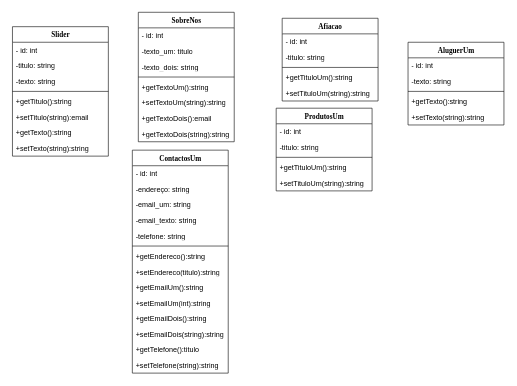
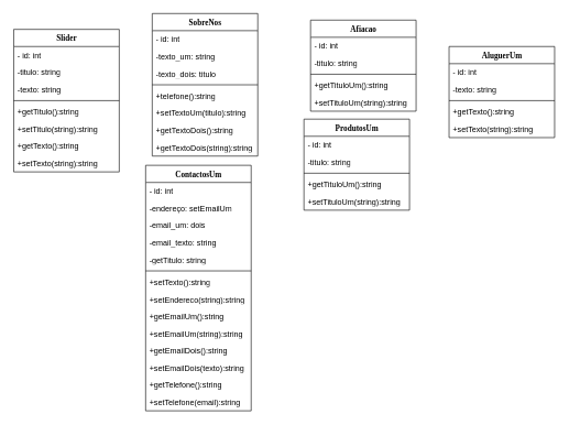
  <mxCell id="0" />
  <mxCell id="1" parent="0" />
  <mxCell id="2" value="SobreNos" style="swimlane;html=1;fontStyle=1;align=center;verticalAlign=top;childLayout=stackLayout;horizontal=1;startSize=26;horizontalStack=0;resizeParent=1;resizeLast=0;collapsible=1;marginBottom=0;swimlaneFillColor=#ffffff;rounded=0;shadow=0;comic=0;labelBackgroundColor=none;strokeWidth=1;fillColor=none;fontFamily=Verdana;fontSize=12" vertex="1" parent="1"><mxGeometry x="230" y="20" width="160" height="216" as="geometry" /></mxCell>
  <mxCell id="3" value="- id: int" style="text;html=1;strokeColor=none;fillColor=none;align=left;verticalAlign=top;spacingLeft=4;spacingRight=4;whiteSpace=wrap;overflow=hidden;rotatable=0;points=[[0,0.5],[1,0.5]];portConstraint=eastwest;" vertex="1" parent="2"><mxGeometry y="26" width="160" height="26" as="geometry" /></mxCell>
- <mxCell id="4" value="-texto_um: titulo" style="text;html=1;strokeColor=none;fillColor=none;align=left;verticalAlign=top;spacingLeft=4;spacingRight=4;whiteSpace=wrap;overflow=hidden;rotatable=0;points=[[0,0.5],[1,0.5]];portConstraint=eastwest;" vertex="1" parent="2"><mxGeometry y="52" width="160" height="26" as="geometry" /></mxCell>
- <mxCell id="5" value="-texto_dois: string" style="text;html=1;strokeColor=none;fillColor=none;align=left;verticalAlign=top;spacingLeft=4;spacingRight=4;whiteSpace=wrap;overflow=hidden;rotatable=0;points=[[0,0.5],[1,0.5]];portConstraint=eastwest;" vertex="1" parent="2"><mxGeometry y="78" width="160" height="26" as="geometry" /></mxCell>
+ <mxCell id="4" value="-texto_um: string" style="text;html=1;strokeColor=none;fillColor=none;align=left;verticalAlign=top;spacingLeft=4;spacingRight=4;whiteSpace=wrap;overflow=hidden;rotatable=0;points=[[0,0.5],[1,0.5]];portConstraint=eastwest;" vertex="1" parent="2"><mxGeometry y="52" width="160" height="26" as="geometry" /></mxCell>
+ <mxCell id="5" value="-texto_dois: titulo" style="text;html=1;strokeColor=none;fillColor=none;align=left;verticalAlign=top;spacingLeft=4;spacingRight=4;whiteSpace=wrap;overflow=hidden;rotatable=0;points=[[0,0.5],[1,0.5]];portConstraint=eastwest;" vertex="1" parent="2"><mxGeometry y="78" width="160" height="26" as="geometry" /></mxCell>
  <mxCell id="6" value="" style="line;html=1;strokeWidth=1;fillColor=none;align=left;verticalAlign=middle;spacingTop=-1;spacingLeft=3;spacingRight=3;rotatable=0;labelPosition=right;points=[];portConstraint=eastwest;" vertex="1" parent="2"><mxGeometry y="104" width="160" height="8" as="geometry" /></mxCell>
- <mxCell id="7" value="+getTextoUm():string" style="text;html=1;strokeColor=none;fillColor=none;align=left;verticalAlign=top;spacingLeft=4;spacingRight=4;whiteSpace=wrap;overflow=hidden;rotatable=0;points=[[0,0.5],[1,0.5]];portConstraint=eastwest;" vertex="1" parent="2"><mxGeometry y="112" width="160" height="26" as="geometry" /></mxCell>
- <mxCell id="8" value="+setTextoUm(string):string" style="text;html=1;strokeColor=none;fillColor=none;align=left;verticalAlign=top;spacingLeft=4;spacingRight=4;whiteSpace=wrap;overflow=hidden;rotatable=0;points=[[0,0.5],[1,0.5]];portConstraint=eastwest;" vertex="1" parent="2"><mxGeometry y="138" width="160" height="26" as="geometry" /></mxCell>
- <mxCell id="9" value="+getTextoDois():email" style="text;html=1;strokeColor=none;fillColor=none;align=left;verticalAlign=top;spacingLeft=4;spacingRight=4;whiteSpace=wrap;overflow=hidden;rotatable=0;points=[[0,0.5],[1,0.5]];portConstraint=eastwest;" vertex="1" parent="2"><mxGeometry y="164" width="160" height="26" as="geometry" /></mxCell>
+ <mxCell id="7" value="+telefone():string" style="text;html=1;strokeColor=none;fillColor=none;align=left;verticalAlign=top;spacingLeft=4;spacingRight=4;whiteSpace=wrap;overflow=hidden;rotatable=0;points=[[0,0.5],[1,0.5]];portConstraint=eastwest;" vertex="1" parent="2"><mxGeometry y="112" width="160" height="26" as="geometry" /></mxCell>
+ <mxCell id="8" value="+setTextoUm(titulo):string" style="text;html=1;strokeColor=none;fillColor=none;align=left;verticalAlign=top;spacingLeft=4;spacingRight=4;whiteSpace=wrap;overflow=hidden;rotatable=0;points=[[0,0.5],[1,0.5]];portConstraint=eastwest;" vertex="1" parent="2"><mxGeometry y="138" width="160" height="26" as="geometry" /></mxCell>
+ <mxCell id="9" value="+getTextoDois():string" style="text;html=1;strokeColor=none;fillColor=none;align=left;verticalAlign=top;spacingLeft=4;spacingRight=4;whiteSpace=wrap;overflow=hidden;rotatable=0;points=[[0,0.5],[1,0.5]];portConstraint=eastwest;" vertex="1" parent="2"><mxGeometry y="164" width="160" height="26" as="geometry" /></mxCell>
  <mxCell id="10" value="+getTextoDois(string):string" style="text;html=1;strokeColor=none;fillColor=none;align=left;verticalAlign=top;spacingLeft=4;spacingRight=4;whiteSpace=wrap;overflow=hidden;rotatable=0;points=[[0,0.5],[1,0.5]];portConstraint=eastwest;" vertex="1" parent="2"><mxGeometry y="190" width="160" height="26" as="geometry" /></mxCell>
  <mxCell id="11" value="Afiacao" style="swimlane;html=1;fontStyle=1;align=center;verticalAlign=top;childLayout=stackLayout;horizontal=1;startSize=26;horizontalStack=0;resizeParent=1;resizeLast=0;collapsible=1;marginBottom=0;swimlaneFillColor=#ffffff;rounded=0;shadow=0;comic=0;labelBackgroundColor=none;strokeWidth=1;fillColor=none;fontFamily=Verdana;fontSize=12" vertex="1" parent="1"><mxGeometry x="470" y="30" width="160" height="138" as="geometry" /></mxCell>
  <mxCell id="12" value="- id: int" style="text;html=1;strokeColor=none;fillColor=none;align=left;verticalAlign=top;spacingLeft=4;spacingRight=4;whiteSpace=wrap;overflow=hidden;rotatable=0;points=[[0,0.5],[1,0.5]];portConstraint=eastwest;" vertex="1" parent="11"><mxGeometry y="26" width="160" height="26" as="geometry" /></mxCell>
  <mxCell id="13" value="-titulo: string" style="text;html=1;strokeColor=none;fillColor=none;align=left;verticalAlign=top;spacingLeft=4;spacingRight=4;whiteSpace=wrap;overflow=hidden;rotatable=0;points=[[0,0.5],[1,0.5]];portConstraint=eastwest;" vertex="1" parent="11"><mxGeometry y="52" width="160" height="26" as="geometry" /></mxCell>
  <mxCell id="14" value="" style="line;html=1;strokeWidth=1;fillColor=none;align=left;verticalAlign=middle;spacingTop=-1;spacingLeft=3;spacingRight=3;rotatable=0;labelPosition=right;points=[];portConstraint=eastwest;" vertex="1" parent="11"><mxGeometry y="78" width="160" height="8" as="geometry" /></mxCell>
  <mxCell id="15" value="+getTituloUm():string" style="text;html=1;strokeColor=none;fillColor=none;align=left;verticalAlign=top;spacingLeft=4;spacingRight=4;whiteSpace=wrap;overflow=hidden;rotatable=0;points=[[0,0.5],[1,0.5]];portConstraint=eastwest;" vertex="1" parent="11"><mxGeometry y="86" width="160" height="26" as="geometry" /></mxCell>
  <mxCell id="16" value="+setTituloUm(string):string" style="text;html=1;strokeColor=none;fillColor=none;align=left;verticalAlign=top;spacingLeft=4;spacingRight=4;whiteSpace=wrap;overflow=hidden;rotatable=0;points=[[0,0.5],[1,0.5]];portConstraint=eastwest;" vertex="1" parent="11"><mxGeometry y="112" width="160" height="26" as="geometry" /></mxCell>
  <mxCell id="17" value="Slider" style="swimlane;html=1;fontStyle=1;align=center;verticalAlign=top;childLayout=stackLayout;horizontal=1;startSize=26;horizontalStack=0;resizeParent=1;resizeLast=0;collapsible=1;marginBottom=0;swimlaneFillColor=#ffffff;rounded=0;shadow=0;comic=0;labelBackgroundColor=none;strokeWidth=1;fillColor=none;fontFamily=Verdana;fontSize=12" parent="1" vertex="1"><mxGeometry x="20" y="44" width="160" height="216" as="geometry" /></mxCell>
  <mxCell id="18" value="- id: int" style="text;html=1;strokeColor=none;fillColor=none;align=left;verticalAlign=top;spacingLeft=4;spacingRight=4;whiteSpace=wrap;overflow=hidden;rotatable=0;points=[[0,0.5],[1,0.5]];portConstraint=eastwest;" parent="17" vertex="1"><mxGeometry y="26" width="160" height="26" as="geometry" /></mxCell>
  <mxCell id="19" value="-titulo: string" style="text;html=1;strokeColor=none;fillColor=none;align=left;verticalAlign=top;spacingLeft=4;spacingRight=4;whiteSpace=wrap;overflow=hidden;rotatable=0;points=[[0,0.5],[1,0.5]];portConstraint=eastwest;" vertex="1" parent="17"><mxGeometry y="52" width="160" height="26" as="geometry" /></mxCell>
  <mxCell id="20" value="-texto: string" style="text;html=1;strokeColor=none;fillColor=none;align=left;verticalAlign=top;spacingLeft=4;spacingRight=4;whiteSpace=wrap;overflow=hidden;rotatable=0;points=[[0,0.5],[1,0.5]];portConstraint=eastwest;" parent="17" vertex="1"><mxGeometry y="78" width="160" height="26" as="geometry" /></mxCell>
  <mxCell id="21" value="" style="line;html=1;strokeWidth=1;fillColor=none;align=left;verticalAlign=middle;spacingTop=-1;spacingLeft=3;spacingRight=3;rotatable=0;labelPosition=right;points=[];portConstraint=eastwest;" parent="17" vertex="1"><mxGeometry y="104" width="160" height="8" as="geometry" /></mxCell>
  <mxCell id="22" value="+getTitulo():string" style="text;html=1;strokeColor=none;fillColor=none;align=left;verticalAlign=top;spacingLeft=4;spacingRight=4;whiteSpace=wrap;overflow=hidden;rotatable=0;points=[[0,0.5],[1,0.5]];portConstraint=eastwest;" vertex="1" parent="17"><mxGeometry y="112" width="160" height="26" as="geometry" /></mxCell>
- <mxCell id="23" value="+setTitulo(string):email" style="text;html=1;strokeColor=none;fillColor=none;align=left;verticalAlign=top;spacingLeft=4;spacingRight=4;whiteSpace=wrap;overflow=hidden;rotatable=0;points=[[0,0.5],[1,0.5]];portConstraint=eastwest;" vertex="1" parent="17"><mxGeometry y="138" width="160" height="26" as="geometry" /></mxCell>
+ <mxCell id="23" value="+setTitulo(string):string" style="text;html=1;strokeColor=none;fillColor=none;align=left;verticalAlign=top;spacingLeft=4;spacingRight=4;whiteSpace=wrap;overflow=hidden;rotatable=0;points=[[0,0.5],[1,0.5]];portConstraint=eastwest;" vertex="1" parent="17"><mxGeometry y="138" width="160" height="26" as="geometry" /></mxCell>
  <mxCell id="24" value="+getTexto():string" style="text;html=1;strokeColor=none;fillColor=none;align=left;verticalAlign=top;spacingLeft=4;spacingRight=4;whiteSpace=wrap;overflow=hidden;rotatable=0;points=[[0,0.5],[1,0.5]];portConstraint=eastwest;" vertex="1" parent="17"><mxGeometry y="164" width="160" height="26" as="geometry" /></mxCell>
  <mxCell id="25" value="+setTexto(string):string" style="text;html=1;strokeColor=none;fillColor=none;align=left;verticalAlign=top;spacingLeft=4;spacingRight=4;whiteSpace=wrap;overflow=hidden;rotatable=0;points=[[0,0.5],[1,0.5]];portConstraint=eastwest;" parent="17" vertex="1"><mxGeometry y="190" width="160" height="26" as="geometry" /></mxCell>
  <mxCell id="26" value="ProdutosUm" style="swimlane;html=1;fontStyle=1;align=center;verticalAlign=top;childLayout=stackLayout;horizontal=1;startSize=26;horizontalStack=0;resizeParent=1;resizeLast=0;collapsible=1;marginBottom=0;swimlaneFillColor=#ffffff;rounded=0;shadow=0;comic=0;labelBackgroundColor=none;strokeWidth=1;fillColor=none;fontFamily=Verdana;fontSize=12" vertex="1" parent="1"><mxGeometry x="460" y="180" width="160" height="138" as="geometry" /></mxCell>
  <mxCell id="27" value="- id: int" style="text;html=1;strokeColor=none;fillColor=none;align=left;verticalAlign=top;spacingLeft=4;spacingRight=4;whiteSpace=wrap;overflow=hidden;rotatable=0;points=[[0,0.5],[1,0.5]];portConstraint=eastwest;" vertex="1" parent="26"><mxGeometry y="26" width="160" height="26" as="geometry" /></mxCell>
  <mxCell id="28" value="-titulo: string" style="text;html=1;strokeColor=none;fillColor=none;align=left;verticalAlign=top;spacingLeft=4;spacingRight=4;whiteSpace=wrap;overflow=hidden;rotatable=0;points=[[0,0.5],[1,0.5]];portConstraint=eastwest;" vertex="1" parent="26"><mxGeometry y="52" width="160" height="26" as="geometry" /></mxCell>
  <mxCell id="29" value="" style="line;html=1;strokeWidth=1;fillColor=none;align=left;verticalAlign=middle;spacingTop=-1;spacingLeft=3;spacingRight=3;rotatable=0;labelPosition=right;points=[];portConstraint=eastwest;" vertex="1" parent="26"><mxGeometry y="78" width="160" height="8" as="geometry" /></mxCell>
  <mxCell id="30" value="+getTituloUm():string" style="text;html=1;strokeColor=none;fillColor=none;align=left;verticalAlign=top;spacingLeft=4;spacingRight=4;whiteSpace=wrap;overflow=hidden;rotatable=0;points=[[0,0.5],[1,0.5]];portConstraint=eastwest;" vertex="1" parent="26"><mxGeometry y="86" width="160" height="26" as="geometry" /></mxCell>
  <mxCell id="31" value="+setTituloUm(string):string" style="text;html=1;strokeColor=none;fillColor=none;align=left;verticalAlign=top;spacingLeft=4;spacingRight=4;whiteSpace=wrap;overflow=hidden;rotatable=0;points=[[0,0.5],[1,0.5]];portConstraint=eastwest;" vertex="1" parent="26"><mxGeometry y="112" width="160" height="26" as="geometry" /></mxCell>
  <mxCell id="32" value="ContactosUm&lt;br&gt;" style="swimlane;html=1;fontStyle=1;align=center;verticalAlign=top;childLayout=stackLayout;horizontal=1;startSize=26;horizontalStack=0;resizeParent=1;resizeLast=0;collapsible=1;marginBottom=0;swimlaneFillColor=#ffffff;rounded=0;shadow=0;comic=0;labelBackgroundColor=none;strokeWidth=1;fillColor=none;fontFamily=Verdana;fontSize=12" vertex="1" parent="1"><mxGeometry x="220" y="250" width="160" height="372" as="geometry" /></mxCell>
  <mxCell id="33" value="- id: int" style="text;html=1;strokeColor=none;fillColor=none;align=left;verticalAlign=top;spacingLeft=4;spacingRight=4;whiteSpace=wrap;overflow=hidden;rotatable=0;points=[[0,0.5],[1,0.5]];portConstraint=eastwest;" vertex="1" parent="32"><mxGeometry y="26" width="160" height="26" as="geometry" /></mxCell>
- <mxCell id="34" value="-endereço: string" style="text;html=1;strokeColor=none;fillColor=none;align=left;verticalAlign=top;spacingLeft=4;spacingRight=4;whiteSpace=wrap;overflow=hidden;rotatable=0;points=[[0,0.5],[1,0.5]];portConstraint=eastwest;" vertex="1" parent="32"><mxGeometry y="52" width="160" height="26" as="geometry" /></mxCell>
- <mxCell id="35" value="-email_um: string" style="text;html=1;strokeColor=none;fillColor=none;align=left;verticalAlign=top;spacingLeft=4;spacingRight=4;whiteSpace=wrap;overflow=hidden;rotatable=0;points=[[0,0.5],[1,0.5]];portConstraint=eastwest;" vertex="1" parent="32"><mxGeometry y="78" width="160" height="26" as="geometry" /></mxCell>
+ <mxCell id="34" value="-endereço: setEmailUm" style="text;html=1;strokeColor=none;fillColor=none;align=left;verticalAlign=top;spacingLeft=4;spacingRight=4;whiteSpace=wrap;overflow=hidden;rotatable=0;points=[[0,0.5],[1,0.5]];portConstraint=eastwest;" vertex="1" parent="32"><mxGeometry y="52" width="160" height="26" as="geometry" /></mxCell>
+ <mxCell id="35" value="-email_um: dois" style="text;html=1;strokeColor=none;fillColor=none;align=left;verticalAlign=top;spacingLeft=4;spacingRight=4;whiteSpace=wrap;overflow=hidden;rotatable=0;points=[[0,0.5],[1,0.5]];portConstraint=eastwest;" vertex="1" parent="32"><mxGeometry y="78" width="160" height="26" as="geometry" /></mxCell>
  <mxCell id="36" value="-email_texto: string" style="text;html=1;strokeColor=none;fillColor=none;align=left;verticalAlign=top;spacingLeft=4;spacingRight=4;whiteSpace=wrap;overflow=hidden;rotatable=0;points=[[0,0.5],[1,0.5]];portConstraint=eastwest;" vertex="1" parent="32"><mxGeometry y="104" width="160" height="26" as="geometry" /></mxCell>
- <mxCell id="37" value="-telefone: string" style="text;html=1;strokeColor=none;fillColor=none;align=left;verticalAlign=top;spacingLeft=4;spacingRight=4;whiteSpace=wrap;overflow=hidden;rotatable=0;points=[[0,0.5],[1,0.5]];portConstraint=eastwest;" vertex="1" parent="32"><mxGeometry y="130" width="160" height="26" as="geometry" /></mxCell>
+ <mxCell id="37" value="-getTitulo: string" style="text;html=1;strokeColor=none;fillColor=none;align=left;verticalAlign=top;spacingLeft=4;spacingRight=4;whiteSpace=wrap;overflow=hidden;rotatable=0;points=[[0,0.5],[1,0.5]];portConstraint=eastwest;" vertex="1" parent="32"><mxGeometry y="130" width="160" height="26" as="geometry" /></mxCell>
  <mxCell id="38" value="" style="line;html=1;strokeWidth=1;fillColor=none;align=left;verticalAlign=middle;spacingTop=-1;spacingLeft=3;spacingRight=3;rotatable=0;labelPosition=right;points=[];portConstraint=eastwest;" vertex="1" parent="32"><mxGeometry y="156" width="160" height="8" as="geometry" /></mxCell>
- <mxCell id="39" value="+getEndereco():string" style="text;html=1;strokeColor=none;fillColor=none;align=left;verticalAlign=top;spacingLeft=4;spacingRight=4;whiteSpace=wrap;overflow=hidden;rotatable=0;points=[[0,0.5],[1,0.5]];portConstraint=eastwest;" vertex="1" parent="32"><mxGeometry y="164" width="160" height="26" as="geometry" /></mxCell>
- <mxCell id="40" value="+setEndereco(titulo):string" style="text;html=1;strokeColor=none;fillColor=none;align=left;verticalAlign=top;spacingLeft=4;spacingRight=4;whiteSpace=wrap;overflow=hidden;rotatable=0;points=[[0,0.5],[1,0.5]];portConstraint=eastwest;" vertex="1" parent="32"><mxGeometry y="190" width="160" height="26" as="geometry" /></mxCell>
+ <mxCell id="39" value="+setTexto():string" style="text;html=1;strokeColor=none;fillColor=none;align=left;verticalAlign=top;spacingLeft=4;spacingRight=4;whiteSpace=wrap;overflow=hidden;rotatable=0;points=[[0,0.5],[1,0.5]];portConstraint=eastwest;" vertex="1" parent="32"><mxGeometry y="164" width="160" height="26" as="geometry" /></mxCell>
+ <mxCell id="40" value="+setEndereco(string):string" style="text;html=1;strokeColor=none;fillColor=none;align=left;verticalAlign=top;spacingLeft=4;spacingRight=4;whiteSpace=wrap;overflow=hidden;rotatable=0;points=[[0,0.5],[1,0.5]];portConstraint=eastwest;" vertex="1" parent="32"><mxGeometry y="190" width="160" height="26" as="geometry" /></mxCell>
  <mxCell id="41" value="+getEmailUm():string" style="text;html=1;strokeColor=none;fillColor=none;align=left;verticalAlign=top;spacingLeft=4;spacingRight=4;whiteSpace=wrap;overflow=hidden;rotatable=0;points=[[0,0.5],[1,0.5]];portConstraint=eastwest;" vertex="1" parent="32"><mxGeometry y="216" width="160" height="26" as="geometry" /></mxCell>
- <mxCell id="42" value="+setEmailUm(int):string" style="text;html=1;strokeColor=none;fillColor=none;align=left;verticalAlign=top;spacingLeft=4;spacingRight=4;whiteSpace=wrap;overflow=hidden;rotatable=0;points=[[0,0.5],[1,0.5]];portConstraint=eastwest;" vertex="1" parent="32"><mxGeometry y="242" width="160" height="26" as="geometry" /></mxCell>
+ <mxCell id="42" value="+setEmailUm(string):string" style="text;html=1;strokeColor=none;fillColor=none;align=left;verticalAlign=top;spacingLeft=4;spacingRight=4;whiteSpace=wrap;overflow=hidden;rotatable=0;points=[[0,0.5],[1,0.5]];portConstraint=eastwest;" vertex="1" parent="32"><mxGeometry y="242" width="160" height="26" as="geometry" /></mxCell>
  <mxCell id="43" value="+getEmailDois():string" style="text;html=1;strokeColor=none;fillColor=none;align=left;verticalAlign=top;spacingLeft=4;spacingRight=4;whiteSpace=wrap;overflow=hidden;rotatable=0;points=[[0,0.5],[1,0.5]];portConstraint=eastwest;" vertex="1" parent="32"><mxGeometry y="268" width="160" height="26" as="geometry" /></mxCell>
- <mxCell id="44" value="+setEmailDois(string):string" style="text;html=1;strokeColor=none;fillColor=none;align=left;verticalAlign=top;spacingLeft=4;spacingRight=4;whiteSpace=wrap;overflow=hidden;rotatable=0;points=[[0,0.5],[1,0.5]];portConstraint=eastwest;" vertex="1" parent="32"><mxGeometry y="294" width="160" height="26" as="geometry" /></mxCell>
- <mxCell id="45" value="+getTelefone():titulo" style="text;html=1;strokeColor=none;fillColor=none;align=left;verticalAlign=top;spacingLeft=4;spacingRight=4;whiteSpace=wrap;overflow=hidden;rotatable=0;points=[[0,0.5],[1,0.5]];portConstraint=eastwest;" vertex="1" parent="32"><mxGeometry y="320" width="160" height="26" as="geometry" /></mxCell>
- <mxCell id="46" value="+setTelefone(string):string" style="text;html=1;strokeColor=none;fillColor=none;align=left;verticalAlign=top;spacingLeft=4;spacingRight=4;whiteSpace=wrap;overflow=hidden;rotatable=0;points=[[0,0.5],[1,0.5]];portConstraint=eastwest;" vertex="1" parent="32"><mxGeometry y="346" width="160" height="26" as="geometry" /></mxCell>
+ <mxCell id="44" value="+setEmailDois(texto):string" style="text;html=1;strokeColor=none;fillColor=none;align=left;verticalAlign=top;spacingLeft=4;spacingRight=4;whiteSpace=wrap;overflow=hidden;rotatable=0;points=[[0,0.5],[1,0.5]];portConstraint=eastwest;" vertex="1" parent="32"><mxGeometry y="294" width="160" height="26" as="geometry" /></mxCell>
+ <mxCell id="45" value="+getTelefone():string" style="text;html=1;strokeColor=none;fillColor=none;align=left;verticalAlign=top;spacingLeft=4;spacingRight=4;whiteSpace=wrap;overflow=hidden;rotatable=0;points=[[0,0.5],[1,0.5]];portConstraint=eastwest;" vertex="1" parent="32"><mxGeometry y="320" width="160" height="26" as="geometry" /></mxCell>
+ <mxCell id="46" value="+setTelefone(email):string" style="text;html=1;strokeColor=none;fillColor=none;align=left;verticalAlign=top;spacingLeft=4;spacingRight=4;whiteSpace=wrap;overflow=hidden;rotatable=0;points=[[0,0.5],[1,0.5]];portConstraint=eastwest;" vertex="1" parent="32"><mxGeometry y="346" width="160" height="26" as="geometry" /></mxCell>
  <mxCell id="47" value="AluguerUm&lt;br&gt;" style="swimlane;html=1;fontStyle=1;align=center;verticalAlign=top;childLayout=stackLayout;horizontal=1;startSize=26;horizontalStack=0;resizeParent=1;resizeLast=0;collapsible=1;marginBottom=0;swimlaneFillColor=#ffffff;rounded=0;shadow=0;comic=0;labelBackgroundColor=none;strokeWidth=1;fillColor=none;fontFamily=Verdana;fontSize=12" vertex="1" parent="1"><mxGeometry x="680" y="70" width="160" height="138" as="geometry" /></mxCell>
  <mxCell id="48" value="- id: int" style="text;html=1;strokeColor=none;fillColor=none;align=left;verticalAlign=top;spacingLeft=4;spacingRight=4;whiteSpace=wrap;overflow=hidden;rotatable=0;points=[[0,0.5],[1,0.5]];portConstraint=eastwest;" vertex="1" parent="47"><mxGeometry y="26" width="160" height="26" as="geometry" /></mxCell>
  <mxCell id="49" value="-texto: string" style="text;html=1;strokeColor=none;fillColor=none;align=left;verticalAlign=top;spacingLeft=4;spacingRight=4;whiteSpace=wrap;overflow=hidden;rotatable=0;points=[[0,0.5],[1,0.5]];portConstraint=eastwest;" vertex="1" parent="47"><mxGeometry y="52" width="160" height="26" as="geometry" /></mxCell>
  <mxCell id="50" value="" style="line;html=1;strokeWidth=1;fillColor=none;align=left;verticalAlign=middle;spacingTop=-1;spacingLeft=3;spacingRight=3;rotatable=0;labelPosition=right;points=[];portConstraint=eastwest;" vertex="1" parent="47"><mxGeometry y="78" width="160" height="8" as="geometry" /></mxCell>
  <mxCell id="51" value="+getTexto():string" style="text;html=1;strokeColor=none;fillColor=none;align=left;verticalAlign=top;spacingLeft=4;spacingRight=4;whiteSpace=wrap;overflow=hidden;rotatable=0;points=[[0,0.5],[1,0.5]];portConstraint=eastwest;" vertex="1" parent="47"><mxGeometry y="86" width="160" height="26" as="geometry" /></mxCell>
  <mxCell id="52" value="+setTexto(string):string" style="text;html=1;strokeColor=none;fillColor=none;align=left;verticalAlign=top;spacingLeft=4;spacingRight=4;whiteSpace=wrap;overflow=hidden;rotatable=0;points=[[0,0.5],[1,0.5]];portConstraint=eastwest;" vertex="1" parent="47"><mxGeometry y="112" width="160" height="26" as="geometry" /></mxCell>
